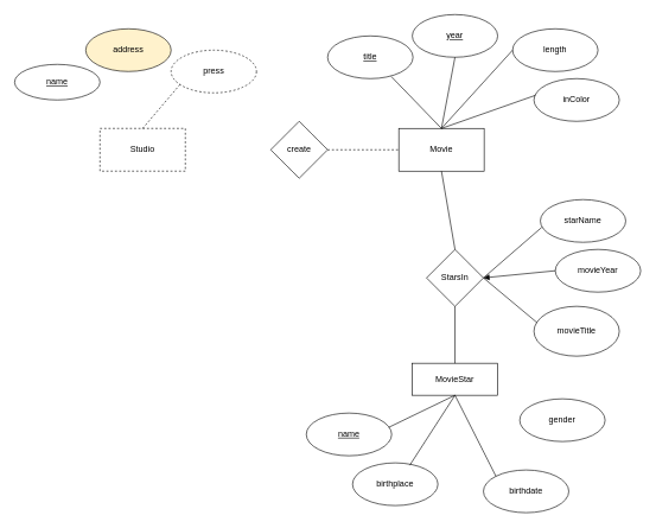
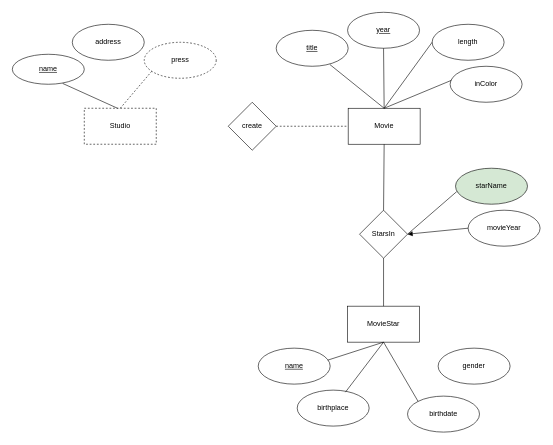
  <mxCell id="0" />
  <mxCell id="1" parent="0" />
  <mxCell id="2" value="&lt;u&gt;name&lt;/u&gt;" style="ellipse;whiteSpace=wrap;html=1;" vertex="1" parent="1"><mxGeometry x="20" y="90" width="120" height="50" as="geometry" /></mxCell>
  <mxCell id="3" style="edgeStyle=orthogonalEdgeStyle;rounded=0;orthogonalLoop=1;jettySize=auto;html=1;entryX=0;entryY=0.5;entryDx=0;entryDy=0;endArrow=none;endFill=0;dashed=1;" edge="1" parent="1" source="17" target="7"><mxGeometry relative="1" as="geometry" /></mxCell>
  <mxCell id="4" value="Studio" style="rounded=0;whiteSpace=wrap;html=1;dashed=1;" vertex="1" parent="1"><mxGeometry x="140" y="180" width="120" height="60" as="geometry" /></mxCell>
- <mxCell id="5" value="address" style="ellipse;whiteSpace=wrap;html=1;fillColor=#fff2cc;" vertex="1" parent="1"><mxGeometry x="120" y="40" width="120" height="60" as="geometry" /></mxCell>
+ <mxCell id="5" value="address" style="ellipse;whiteSpace=wrap;html=1;" vertex="1" parent="1"><mxGeometry x="120" y="40" width="120" height="60" as="geometry" /></mxCell>
  <mxCell id="6" value="press" style="ellipse;whiteSpace=wrap;html=1;dashed=1;" vertex="1" parent="1"><mxGeometry x="240" y="70" width="120" height="60" as="geometry" /></mxCell>
- <mxCell id="7" value="Movie" style="rounded=0;whiteSpace=wrap;html=1;" vertex="1" parent="1"><mxGeometry x="560" y="180" width="120" height="60" as="geometry" /></mxCell>
+ <mxCell id="7" value="Movie" style="rounded=0;whiteSpace=wrap;html=1;" vertex="1" parent="1"><mxGeometry x="580" y="180" width="120" height="60" as="geometry" /></mxCell>
  <mxCell id="8" value="&lt;u&gt;title&lt;/u&gt;" style="ellipse;whiteSpace=wrap;html=1;" vertex="1" parent="1"><mxGeometry x="460" y="50" width="120" height="60" as="geometry" /></mxCell>
  <mxCell id="9" value="&lt;u&gt;year&lt;span style=&quot;color: rgba(0, 0, 0, 0); font-family: monospace; font-size: 0px; text-align: start; text-wrap-mode: nowrap;&quot;&gt;%3CmxGraphModel%3E%3Croot%3E%3CmxCell%20id%3D%220%22%2F%3E%3CmxCell%20id%3D%221%22%20parent%3D%220%22%2F%3E%3CmxCell%20id%3D%222%22%20value%3D%22title%22%20style%3D%22ellipse%3BwhiteSpace%3Dwrap%3Bhtml%3D1%3B%22%20vertex%3D%221%22%20parent%3D%221%22%3E%3CmxGeometry%20x%3D%22414%22%20y%3D%2290%22%20width%3D%22120%22%20height%3D%2260%22%20as%3D%22geometry%22%2F%3E%3C%2FmxCell%3E%3C%2Froot%3E%3C%2FmxGraphModel%3E&lt;/span&gt;&lt;span style=&quot;color: rgba(0, 0, 0, 0); font-family: monospace; font-size: 0px; text-align: start; text-wrap-mode: nowrap;&quot;&gt;%3CmxGraphModel%3E%3Croot%3E%3CmxCell%20id%3D%220%22%2F%3E%3CmxCell%20id%3D%221%22%20parent%3D%220%22%2F%3E%3CmxCell%20id%3D%222%22%20value%3D%22title%22%20style%3D%22ellipse%3BwhiteSpace%3Dwrap%3Bhtml%3D1%3B%22%20vertex%3D%221%22%20parent%3D%221%22%3E%3CmxGeometry%20x%3D%22414%22%20y%3D%2290%22%20width%3D%22120%22%20height%3D%2260%22%20as%3D%22geometry%22%2F%3E%3C%2FmxCell%3E%3C%2Froot%3E%3C%2FmxGraphModel%3E&lt;/span&gt;&lt;/u&gt;" style="ellipse;whiteSpace=wrap;html=1;" vertex="1" parent="1"><mxGeometry x="579" y="20" width="120" height="60" as="geometry" /></mxCell>
  <mxCell id="10" value="length&lt;span style=&quot;color: rgba(0, 0, 0, 0); font-family: monospace; font-size: 0px; text-align: start; text-wrap-mode: nowrap;&quot;&gt;%3CmxGraphModel%3E%3Croot%3E%3CmxCell%20id%3D%220%22%2F%3E%3CmxCell%20id%3D%221%22%20parent%3D%220%22%2F%3E%3CmxCell%20id%3D%222%22%20value%3D%22year%26lt%3Bspan%20style%3D%26quot%3Bcolor%3A%20rgba(0%2C%200%2C%200%2C%200)%3B%20font-family%3A%20monospace%3B%20font-size%3A%200px%3B%20text-align%3A%20start%3B%20text-wrap-mode%3A%20nowrap%3B%26quot%3B%26gt%3B%253CmxGraphModel%253E%253Croot%253E%253CmxCell%2520id%253D%25220%2522%252F%253E%253CmxCell%2520id%253D%25221%2522%2520parent%253D%25220%2522%252F%253E%253CmxCell%2520id%253D%25222%2522%2520value%253D%2522title%2522%2520style%253D%2522ellipse%253BwhiteSpace%253Dwrap%253Bhtml%253D1%253B%2522%2520vertex%253D%25221%2522%2520parent%253D%25221%2522%253E%253CmxGeometry%2520x%253D%2522414%2522%2520y%253D%252290%2522%2520width%253D%2522120%2522%2520height%253D%252260%2522%2520as%253D%2522geometry%2522%252F%253E%253C%252FmxCell%253E%253C%252Froot%253E%253C%252FmxGraphModel%253E%26lt%3B%2Fspan%26gt%3B%26lt%3Bspan%20style%3D%26quot%3Bcolor%3A%20rgba(0%2C%200%2C%200%2C%200)%3B%20font-family%3A%20monospace%3B%20font-size%3A%200px%3B%20text-align%3A%20start%3B%20text-wrap-mode%3A%20nowrap%3B%26quot%3B%26gt%3B%253CmxGraphModel%253E%253Croot%253E%253CmxCell%2520id%253D%25220%2522%252F%253E%253CmxCell%2520id%253D%25221%2522%2520parent%253D%25220%2522%252F%253E%253CmxCell%2520id%253D%25222%2522%2520value%253D%2522title%2522%2520style%253D%2522ellipse%253BwhiteSpace%253Dwrap%253Bhtml%253D1%253B%2522%2520vertex%253D%25221%2522%2520parent%253D%25221%2522%253E%253CmxGeometry%2520x%253D%2522414%2522%2520y%253D%252290%2522%2520width%253D%2522120%2522%2520height%253D%252260%2522%2520as%253D%2522geometry%2522%252F%253E%253C%252FmxCell%253E%253C%252Froot%253E%253C%252FmxGraphModel%253E%26lt%3B%2Fspan%26gt%3B%22%20style%3D%22ellipse%3BwhiteSpace%3Dwrap%3Bhtml%3D1%3B%22%20vertex%3D%221%22%20parent%3D%221%22%3E%3CmxGeometry%20x%3D%22580%22%20y%3D%2290%22%20width%3D%22120%22%20height%3D%2260%22%20as%3D%22geometry%22%2F%3E%3C%2FmxCell%3E%3C%2Froot%3E%3C%2FmxGraphModel%3E&lt;/span&gt;" style="ellipse;whiteSpace=wrap;html=1;" vertex="1" parent="1"><mxGeometry x="720" y="40" width="120" height="60" as="geometry" /></mxCell>
  <mxCell id="11" value="inColor" style="ellipse;whiteSpace=wrap;html=1;" vertex="1" parent="1"><mxGeometry x="750" y="110" width="120" height="60" as="geometry" /></mxCell>
- <mxCell id="12" value="MovieStar" style="rounded=0;whiteSpace=wrap;html=1;" vertex="1" parent="1"><mxGeometry x="579" y="510" width="120" height="45" as="geometry" /></mxCell>
+ <mxCell id="12" value="MovieStar" style="rounded=0;whiteSpace=wrap;html=1;" vertex="1" parent="1"><mxGeometry x="579" y="510" width="120" height="60" as="geometry" /></mxCell>
  <mxCell id="13" value="&lt;u&gt;name&lt;span style=&quot;color: rgba(0, 0, 0, 0); font-family: monospace; font-size: 0px; text-align: start; text-wrap-mode: nowrap;&quot;&gt;%3CmxGraphModel%3E%3Croot%3E%3CmxCell%20id%3D%220%22%2F%3E%3CmxCell%20id%3D%221%22%20parent%3D%220%22%2F%3E%3CmxCell%20id%3D%222%22%20value%3D%22title%22%20style%3D%22ellipse%3BwhiteSpace%3Dwrap%3Bhtml%3D1%3B%22%20vertex%3D%221%22%20parent%3D%221%22%3E%3CmxGeometry%20x%3D%22414%22%20y%3D%2290%22%20width%3D%22120%22%20height%3D%2260%22%20as%3D%22geometry%22%2F%3E%3C%2FmxCell%3E%3C%2Froot%3E%3C%2FmxGraphModel%3E&lt;/span&gt;&lt;/u&gt;" style="ellipse;whiteSpace=wrap;html=1;" vertex="1" parent="1"><mxGeometry x="430" y="580" width="120" height="60" as="geometry" /></mxCell>
  <mxCell id="14" value="birthplace" style="ellipse;whiteSpace=wrap;html=1;" vertex="1" parent="1"><mxGeometry x="495" y="650" width="120" height="60" as="geometry" /></mxCell>
  <mxCell id="15" value="birthdate&lt;span style=&quot;color: rgba(0, 0, 0, 0); font-family: monospace; font-size: 0px; text-align: start; text-wrap-mode: nowrap;&quot;&gt;%3CmxGraphModel%3E%3Croot%3E%3CmxCell%20id%3D%220%22%2F%3E%3CmxCell%20id%3D%221%22%20parent%3D%220%22%2F%3E%3CmxCell%20id%3D%222%22%20value%3D%22birthplace%22%20style%3D%22ellipse%3BwhiteSpace%3Dwrap%3Bhtml%3D1%3B%22%20vertex%3D%221%22%20parent%3D%221%22%3E%3CmxGeometry%20x%3D%22150%22%20y%3D%22525%22%20width%3D%22120%22%20height%3D%2260%22%20as%3D%22geometry%22%2F%3E%3C%2FmxCell%3E%3C%2Froot%3E%3C%2FmxGraphModel%3E&lt;/span&gt;" style="ellipse;whiteSpace=wrap;html=1;" vertex="1" parent="1"><mxGeometry x="679" y="660" width="120" height="60" as="geometry" /></mxCell>
- <mxCell id="16" value="gender" style="ellipse;whiteSpace=wrap;html=1;" vertex="1" parent="1"><mxGeometry x="730" y="560" width="120" height="60" as="geometry" /></mxCell>
+ <mxCell id="16" value="gender" style="ellipse;whiteSpace=wrap;html=1;" vertex="1" parent="1"><mxGeometry x="730" y="580" width="120" height="60" as="geometry" /></mxCell>
  <mxCell id="17" value="create" style="rhombus;whiteSpace=wrap;html=1;" vertex="1" parent="1"><mxGeometry x="380" y="170" width="80" height="80" as="geometry" /></mxCell>
+ <mxCell id="18" value="" style="endArrow=none;html=1;rounded=0;entryX=0.7;entryY=0.973;entryDx=0;entryDy=0;entryPerimeter=0;exitX=0.466;exitY=0.004;exitDx=0;exitDy=0;exitPerimeter=0;" edge="1" parent="1" source="4" target="2"><mxGeometry width="50" height="50" relative="1" as="geometry"><mxPoint x="30" y="230" as="sourcePoint" /><mxPoint x="80" y="180" as="targetPoint" /></mxGeometry></mxCell>
  <mxCell id="19" value="" style="endArrow=none;html=1;rounded=0;entryX=0.103;entryY=0.807;entryDx=0;entryDy=0;exitX=0.5;exitY=0;exitDx=0;exitDy=0;entryPerimeter=0;dashed=1;" edge="1" parent="1" source="4" target="6"><mxGeometry width="50" height="50" relative="1" as="geometry"><mxPoint x="250" y="240" as="sourcePoint" /><mxPoint x="260" y="150" as="targetPoint" /></mxGeometry></mxCell>
  <mxCell id="20" value="" style="endArrow=none;html=1;rounded=0;entryX=0.746;entryY=0.952;entryDx=0;entryDy=0;exitX=0.5;exitY=0;exitDx=0;exitDy=0;entryPerimeter=0;" edge="1" parent="1" source="7" target="8"><mxGeometry width="50" height="50" relative="1" as="geometry"><mxPoint x="650" y="200" as="sourcePoint" /><mxPoint x="610" y="140" as="targetPoint" /></mxGeometry></mxCell>
  <mxCell id="21" value="" style="endArrow=none;html=1;rounded=0;entryX=0.5;entryY=1;entryDx=0;entryDy=0;exitX=0.5;exitY=0;exitDx=0;exitDy=0;" edge="1" parent="1" source="7" target="9"><mxGeometry width="50" height="50" relative="1" as="geometry"><mxPoint x="670" y="223" as="sourcePoint" /><mxPoint x="660" y="130" as="targetPoint" /></mxGeometry></mxCell>
  <mxCell id="22" value="" style="endArrow=none;html=1;rounded=0;entryX=0;entryY=0.5;entryDx=0;entryDy=0;exitX=0.5;exitY=0;exitDx=0;exitDy=0;" edge="1" parent="1" source="7" target="10"><mxGeometry width="50" height="50" relative="1" as="geometry"><mxPoint x="700" y="216" as="sourcePoint" /><mxPoint x="758" y="120" as="targetPoint" /></mxGeometry></mxCell>
  <mxCell id="23" value="" style="endArrow=none;html=1;rounded=0;entryX=0.019;entryY=0.39;entryDx=0;entryDy=0;exitX=0.5;exitY=0;exitDx=0;exitDy=0;entryPerimeter=0;" edge="1" parent="1" source="7" target="11"><mxGeometry width="50" height="50" relative="1" as="geometry"><mxPoint x="740" y="220" as="sourcePoint" /><mxPoint x="850" y="190" as="targetPoint" /></mxGeometry></mxCell>
  <mxCell id="24" value="" style="endArrow=none;html=1;rounded=0;entryX=0.5;entryY=1;entryDx=0;entryDy=0;exitX=0.967;exitY=0.333;exitDx=0;exitDy=0;exitPerimeter=0;" edge="1" parent="1" source="13" target="12"><mxGeometry width="50" height="50" relative="1" as="geometry"><mxPoint x="619" y="570" as="sourcePoint" /><mxPoint x="669" y="520" as="targetPoint" /></mxGeometry></mxCell>
  <mxCell id="25" value="" style="endArrow=none;html=1;rounded=0;exitX=0.67;exitY=0.057;exitDx=0;exitDy=0;exitPerimeter=0;entryX=0.5;entryY=1;entryDx=0;entryDy=0;" edge="1" parent="1" source="14" target="12"><mxGeometry width="50" height="50" relative="1" as="geometry"><mxPoint x="529" y="614.64" as="sourcePoint" /><mxPoint x="640" y="580" as="targetPoint" /></mxGeometry></mxCell>
  <mxCell id="26" value="" style="endArrow=none;html=1;rounded=0;entryX=0.5;entryY=1;entryDx=0;entryDy=0;exitX=0;exitY=0;exitDx=0;exitDy=0;" edge="1" parent="1" source="15" target="12"><mxGeometry width="50" height="50" relative="1" as="geometry"><mxPoint x="629" y="675" as="sourcePoint" /><mxPoint x="667" y="620" as="targetPoint" /></mxGeometry></mxCell>
  <mxCell id="27" value="StarsIn" style="rhombus;whiteSpace=wrap;html=1;" vertex="1" parent="1"><mxGeometry x="599" y="350" width="80" height="80" as="geometry" /></mxCell>
  <mxCell id="28" value="" style="endArrow=none;html=1;rounded=0;entryX=0.5;entryY=1;entryDx=0;entryDy=0;exitX=0.5;exitY=0;exitDx=0;exitDy=0;" edge="1" parent="1" source="27" target="7"><mxGeometry width="50" height="50" relative="1" as="geometry"><mxPoint x="670" y="440" as="sourcePoint" /><mxPoint x="720" y="390" as="targetPoint" /></mxGeometry></mxCell>
  <mxCell id="29" value="" style="endArrow=none;html=1;rounded=0;entryX=0.5;entryY=1;entryDx=0;entryDy=0;exitX=0.5;exitY=0;exitDx=0;exitDy=0;" edge="1" parent="1" source="12" target="27"><mxGeometry width="50" height="50" relative="1" as="geometry"><mxPoint x="660" y="440" as="sourcePoint" /><mxPoint x="710" y="390" as="targetPoint" /></mxGeometry></mxCell>
- <mxCell id="30" value="movieTitle" style="ellipse;whiteSpace=wrap;html=1;" vertex="1" parent="1"><mxGeometry x="750" y="430" width="120" height="70" as="geometry" /></mxCell>
- <mxCell id="31" value="starName" style="ellipse;whiteSpace=wrap;html=1;" vertex="1" parent="1"><mxGeometry x="759" y="280" width="120" height="60" as="geometry" /></mxCell>
+ <mxCell id="31" value="starName" style="ellipse;whiteSpace=wrap;html=1;fillColor=#d5e8d4;" vertex="1" parent="1"><mxGeometry x="759" y="280" width="120" height="60" as="geometry" /></mxCell>
  <mxCell id="32" value="movieYear" style="ellipse;whiteSpace=wrap;html=1;" vertex="1" parent="1"><mxGeometry x="780" y="350" width="120" height="60" as="geometry" /></mxCell>
- <mxCell id="33" value="" style="endArrow=none;html=1;rounded=0;entryX=1;entryY=0.5;entryDx=0;entryDy=0;exitX=0.037;exitY=0.328;exitDx=0;exitDy=0;exitPerimeter=0;" edge="1" parent="1" source="30" target="27"><mxGeometry width="50" height="50" relative="1" as="geometry"><mxPoint x="780" y="460" as="sourcePoint" /><mxPoint x="830" y="410" as="targetPoint" /></mxGeometry></mxCell>
  <mxCell id="34" value="" style="endArrow=block;html=1;rounded=0;entryX=1;entryY=0.5;entryDx=0;entryDy=0;exitX=0;exitY=0.5;exitDx=0;exitDy=0;" edge="1" parent="1" source="32" target="27"><mxGeometry width="50" height="50" relative="1" as="geometry"><mxPoint x="780" y="460" as="sourcePoint" /><mxPoint x="830" y="410" as="targetPoint" /></mxGeometry></mxCell>
  <mxCell id="35" value="" style="endArrow=none;html=1;rounded=0;entryX=1;entryY=0.5;entryDx=0;entryDy=0;exitX=0.017;exitY=0.649;exitDx=0;exitDy=0;exitPerimeter=0;" edge="1" parent="1" source="31" target="27"><mxGeometry width="50" height="50" relative="1" as="geometry"><mxPoint x="780" y="340" as="sourcePoint" /><mxPoint x="830" y="290" as="targetPoint" /></mxGeometry></mxCell>
